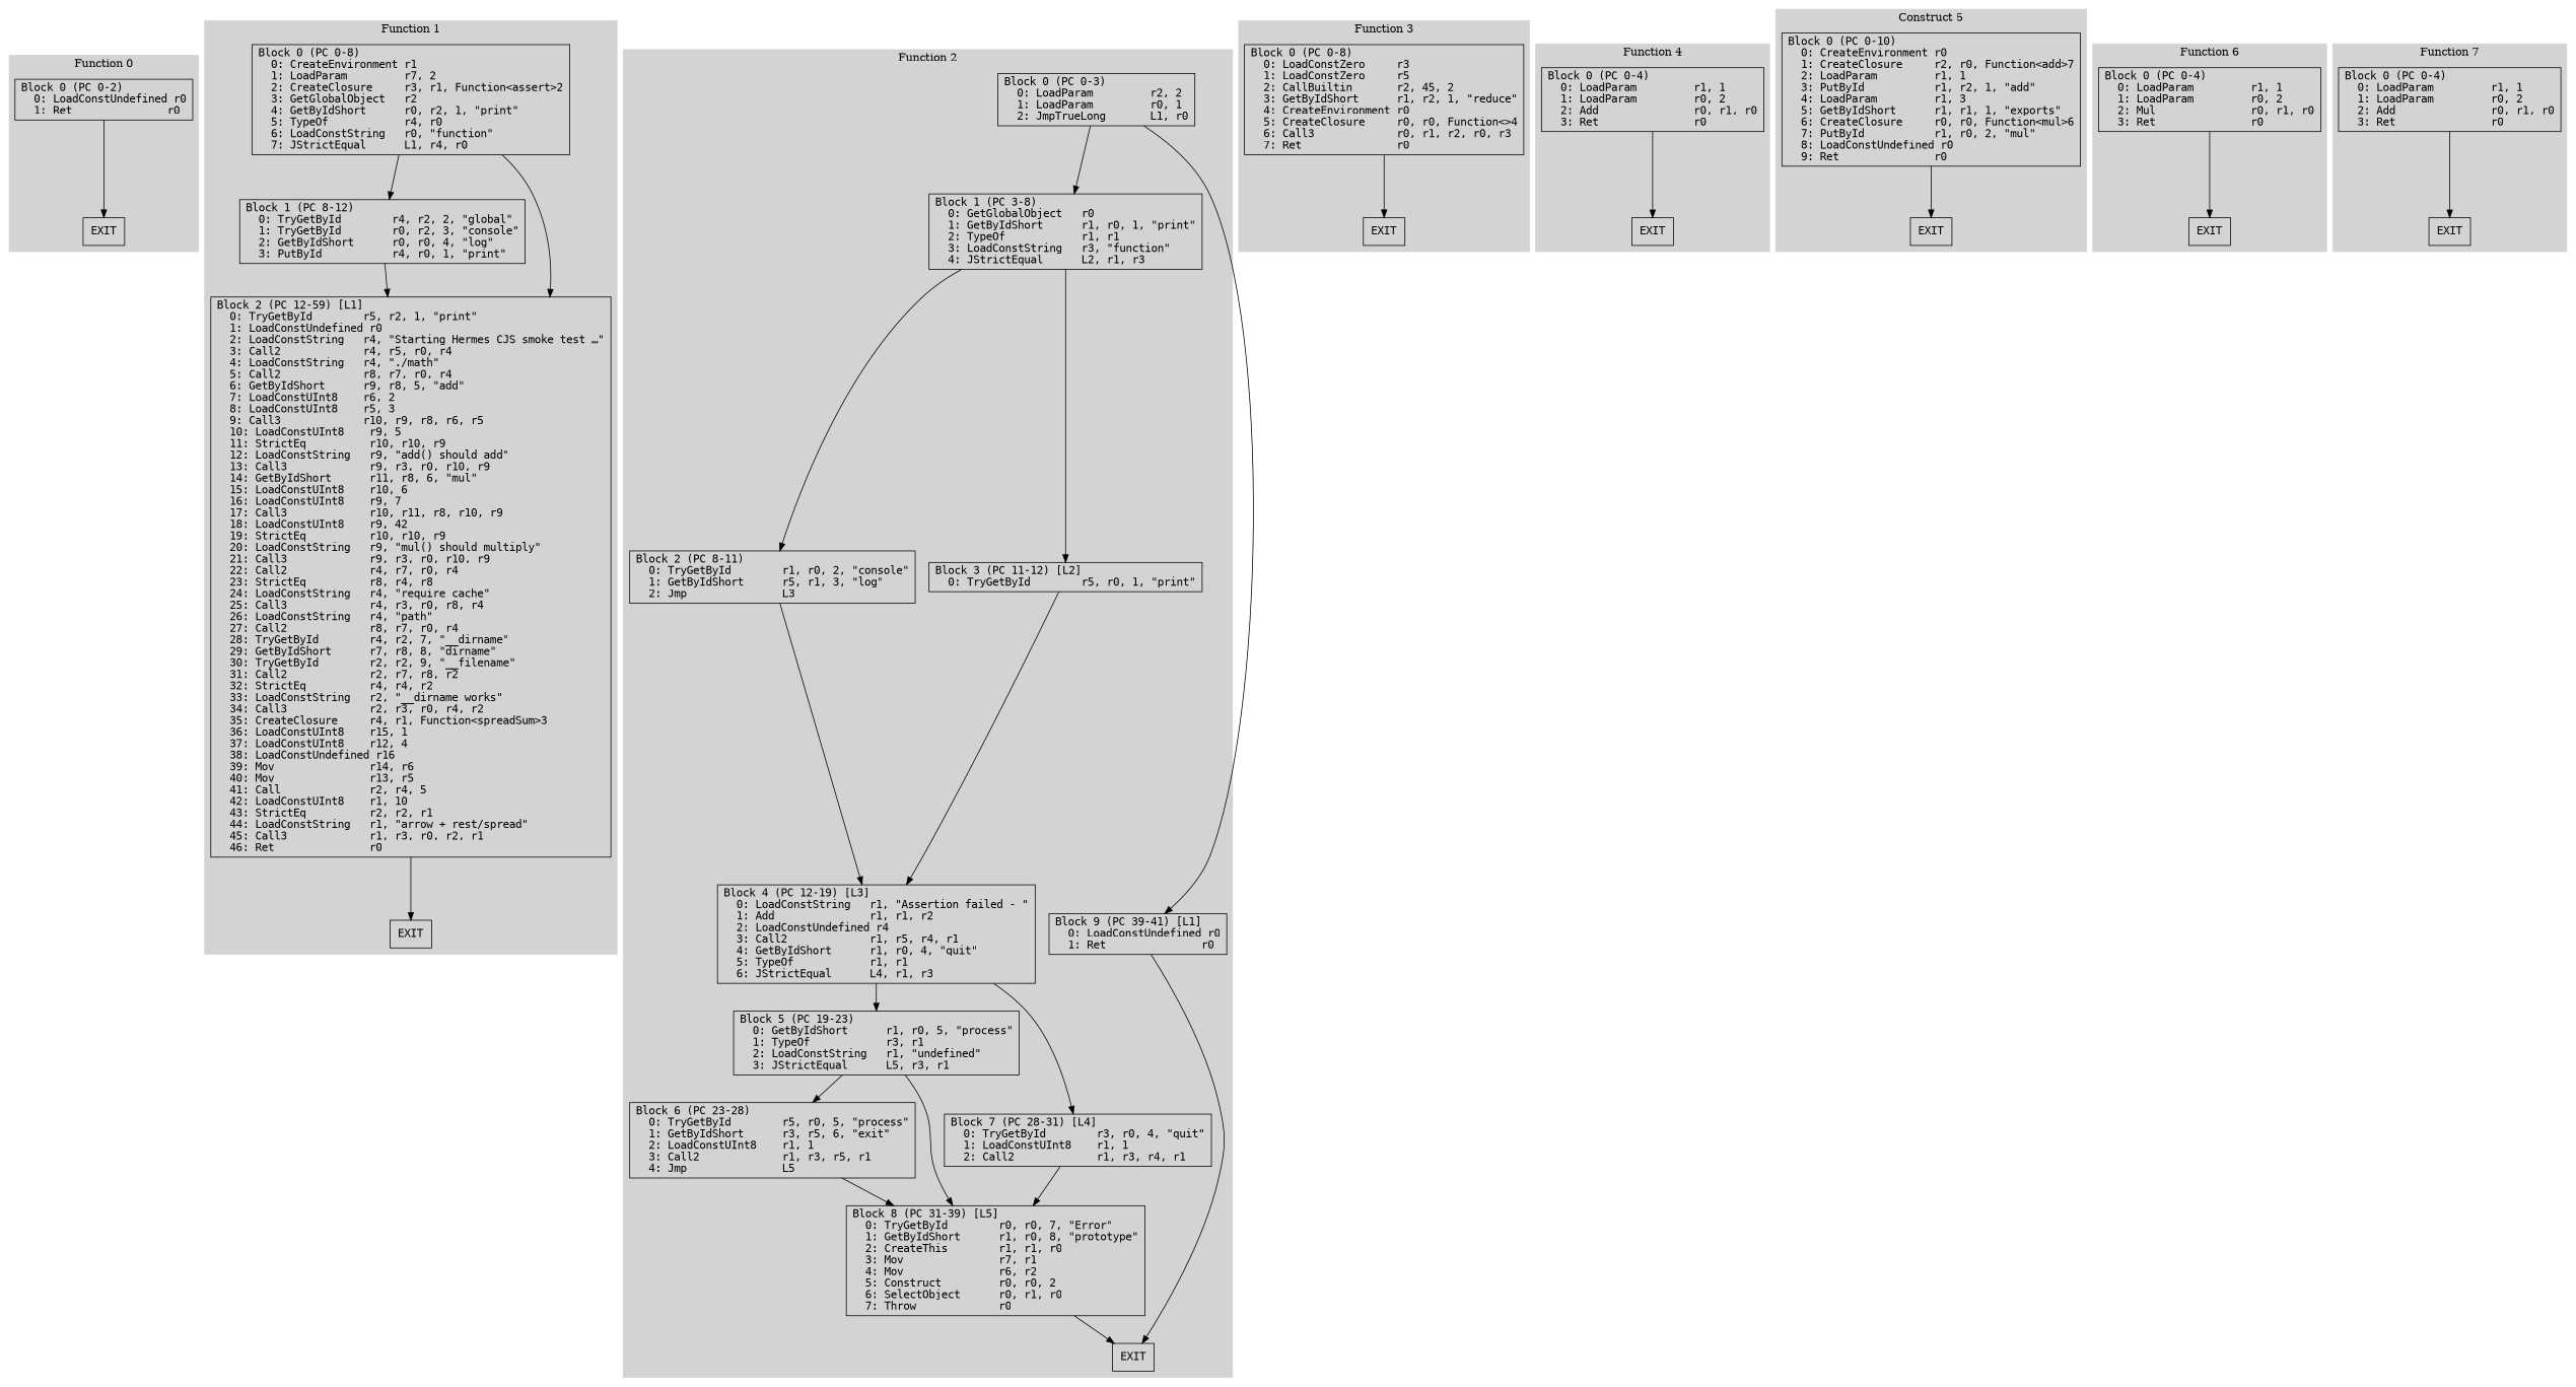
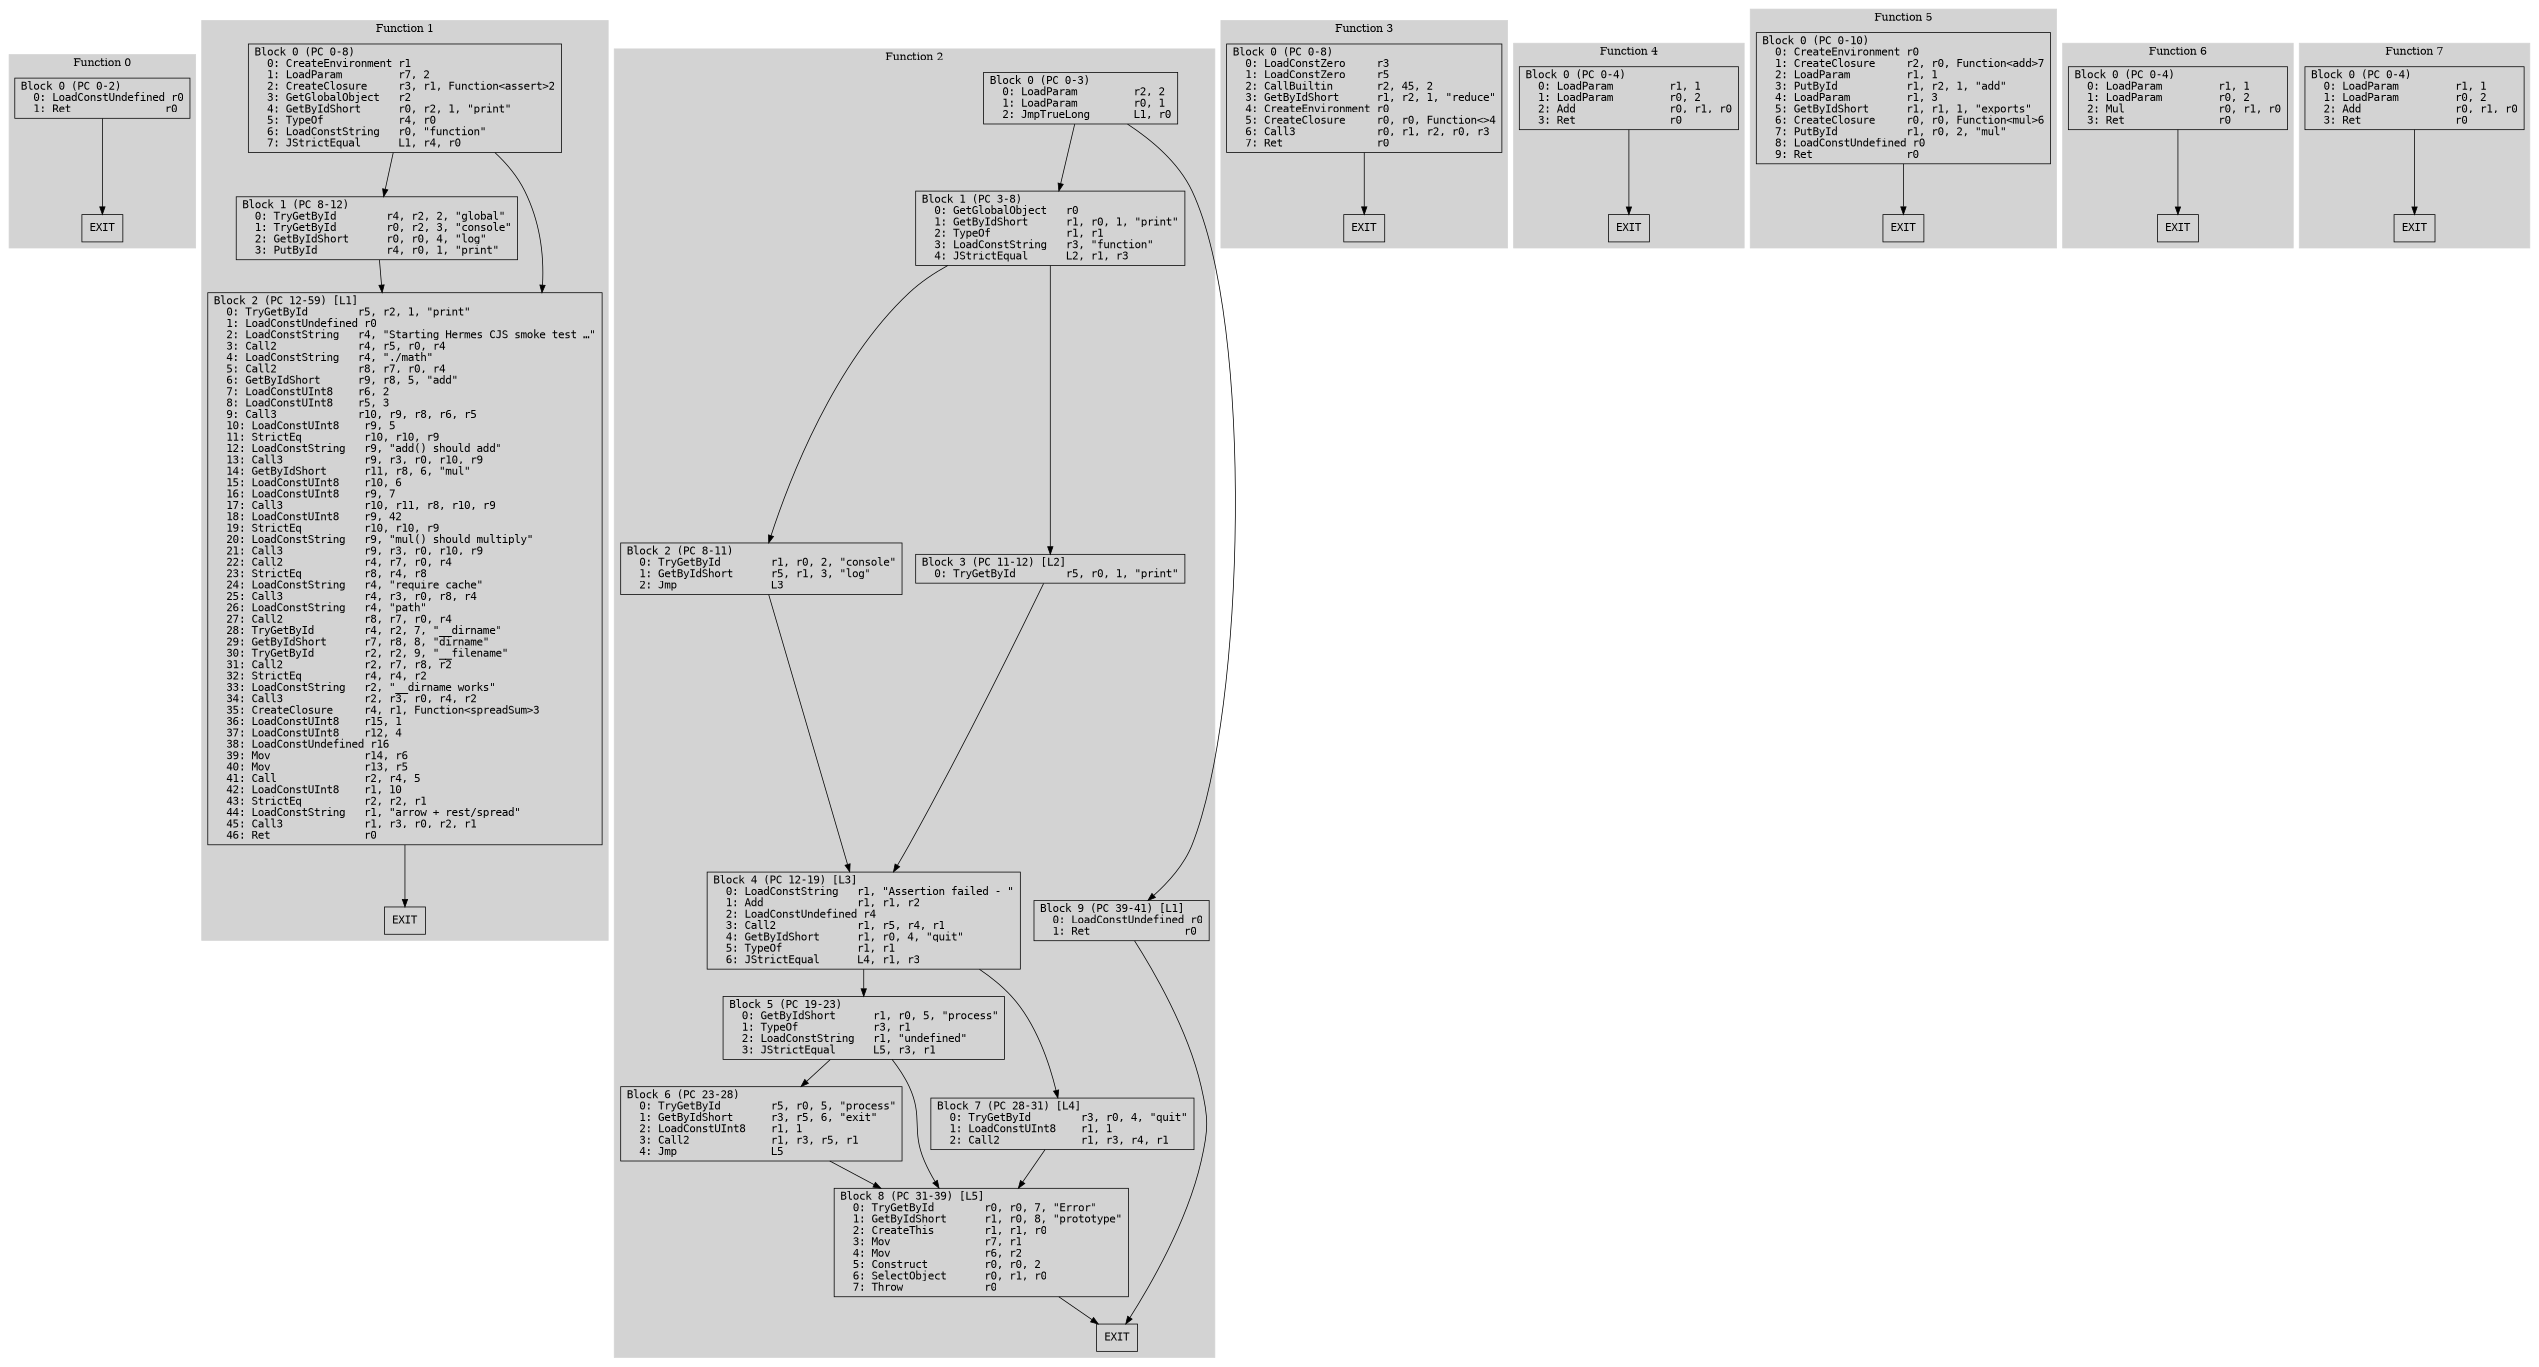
  digraph {
    rankdir=TB
    node [fontname=monospace shape=box]
    n1 [label="Block 0 (PC 0-2)\l  0: LoadConstUndefined r0\l  1: Ret               r0\l"]
    n2 [label=EXIT]
    n3 [label="Block 0 (PC 0-8)\l  0: CreateEnvironment r1\l  1: LoadParam         r7, 2\l  2: CreateClosure     r3, r1, Function<assert>2\l  3: GetGlobalObject   r2\l  4: GetByIdShort      r0, r2, 1, \"print\"\l  5: TypeOf            r4, r0\l  6: LoadConstString   r0, \"function\"\l  7: JStrictEqual      L1, r4, r0\l"]
    n4 [label="Block 1 (PC 8-12)\l  0: TryGetById        r4, r2, 2, \"global\"\l  1: TryGetById        r0, r2, 3, \"console\"\l  2: GetByIdShort      r0, r0, 4, \"log\"\l  3: PutById           r4, r0, 1, \"print\"\l"]
    n5 [label="Block 2 (PC 12-59) [L1]\l  0: TryGetById        r5, r2, 1, \"print\"\l  1: LoadConstUndefined r0\l  2: LoadConstString   r4, \"Starting Hermes CJS smoke test …\"\l  3: Call2             r4, r5, r0, r4\l  4: LoadConstString   r4, \"./math\"\l  5: Call2             r8, r7, r0, r4\l  6: GetByIdShort      r9, r8, 5, \"add\"\l  7: LoadConstUInt8    r6, 2\l  8: LoadConstUInt8    r5, 3\l  9: Call3             r10, r9, r8, r6, r5\l  10: LoadConstUInt8    r9, 5\l  11: StrictEq          r10, r10, r9\l  12: LoadConstString   r9, \"add() should add\"\l  13: Call3             r9, r3, r0, r10, r9\l  14: GetByIdShort      r11, r8, 6, \"mul\"\l  15: LoadConstUInt8    r10, 6\l  16: LoadConstUInt8    r9, 7\l  17: Call3             r10, r11, r8, r10, r9\l  18: LoadConstUInt8    r9, 42\l  19: StrictEq          r10, r10, r9\l  20: LoadConstString   r9, \"mul() should multiply\"\l  21: Call3             r9, r3, r0, r10, r9\l  22: Call2             r4, r7, r0, r4\l  23: StrictEq          r8, r4, r8\l  24: LoadConstString   r4, \"require cache\"\l  25: Call3             r4, r3, r0, r8, r4\l  26: LoadConstString   r4, \"path\"\l  27: Call2             r8, r7, r0, r4\l  28: TryGetById        r4, r2, 7, \"__dirname\"\l  29: GetByIdShort      r7, r8, 8, \"dirname\"\l  30: TryGetById        r2, r2, 9, \"__filename\"\l  31: Call2             r2, r7, r8, r2\l  32: StrictEq          r4, r4, r2\l  33: LoadConstString   r2, \"__dirname works\"\l  34: Call3             r2, r3, r0, r4, r2\l  35: CreateClosure     r4, r1, Function<spreadSum>3\l  36: LoadConstUInt8    r15, 1\l  37: LoadConstUInt8    r12, 4\l  38: LoadConstUndefined r16\l  39: Mov               r14, r6\l  40: Mov               r13, r5\l  41: Call              r2, r4, 5\l  42: LoadConstUInt8    r1, 10\l  43: StrictEq          r2, r2, r1\l  44: LoadConstString   r1, \"arrow + rest/spread\"\l  45: Call3             r1, r3, r0, r2, r1\l  46: Ret               r0\l"]
    n6 [label=EXIT]
    n7 [label="Block 0 (PC 0-3)\l  0: LoadParam         r2, 2\l  1: LoadParam         r0, 1\l  2: JmpTrueLong       L1, r0\l"]
    n8 [label="Block 1 (PC 3-8)\l  0: GetGlobalObject   r0\l  1: GetByIdShort      r1, r0, 1, \"print\"\l  2: TypeOf            r1, r1\l  3: LoadConstString   r3, \"function\"\l  4: JStrictEqual      L2, r1, r3\l"]
    n9 [label="Block 9 (PC 39-41) [L1]\l  0: LoadConstUndefined r0\l  1: Ret               r0\l"]
    n10 [label="Block 2 (PC 8-11)\l  0: TryGetById        r1, r0, 2, \"console\"\l  1: GetByIdShort      r5, r1, 3, \"log\"\l  2: Jmp               L3\l"]
    n11 [label="Block 3 (PC 11-12) [L2]\l  0: TryGetById        r5, r0, 1, \"print\"\l"]
    n12 [label="Block 4 (PC 12-19) [L3]\l  0: LoadConstString   r1, \"Assertion failed ‑ \"\l  1: Add               r1, r1, r2\l  2: LoadConstUndefined r4\l  3: Call2             r1, r5, r4, r1\l  4: GetByIdShort      r1, r0, 4, \"quit\"\l  5: TypeOf            r1, r1\l  6: JStrictEqual      L4, r1, r3\l"]
    n13 [label="Block 5 (PC 19-23)\l  0: GetByIdShort      r1, r0, 5, \"process\"\l  1: TypeOf            r3, r1\l  2: LoadConstString   r1, \"undefined\"\l  3: JStrictEqual      L5, r3, r1\l"]
    n14 [label="Block 7 (PC 28-31) [L4]\l  0: TryGetById        r3, r0, 4, \"quit\"\l  1: LoadConstUInt8    r1, 1\l  2: Call2             r1, r3, r4, r1\l"]
    n15 [label="Block 6 (PC 23-28)\l  0: TryGetById        r5, r0, 5, \"process\"\l  1: GetByIdShort      r3, r5, 6, \"exit\"\l  2: LoadConstUInt8    r1, 1\l  3: Call2             r1, r3, r5, r1\l  4: Jmp               L5\l"]
    n16 [label="Block 8 (PC 31-39) [L5]\l  0: TryGetById        r0, r0, 7, \"Error\"\l  1: GetByIdShort      r1, r0, 8, \"prototype\"\l  2: CreateThis        r1, r1, r0\l  3: Mov               r7, r1\l  4: Mov               r6, r2\l  5: Construct         r0, r0, 2\l  6: SelectObject      r0, r1, r0\l  7: Throw             r0\l"]
    n17 [label=EXIT]
    n18 [label="Block 0 (PC 0-8)\l  0: LoadConstZero     r3\l  1: LoadConstZero     r5\l  2: CallBuiltin       r2, 45, 2\l  3: GetByIdShort      r1, r2, 1, \"reduce\"\l  4: CreateEnvironment r0\l  5: CreateClosure     r0, r0, Function<>4\l  6: Call3             r0, r1, r2, r0, r3\l  7: Ret               r0\l"]
    n19 [label=EXIT]
    n20 [label="Block 0 (PC 0-4)\l  0: LoadParam         r1, 1\l  1: LoadParam         r0, 2\l  2: Add               r0, r1, r0\l  3: Ret               r0\l"]
    n21 [label=EXIT]
    n22 [label="Block 0 (PC 0-10)\l  0: CreateEnvironment r0\l  1: CreateClosure     r2, r0, Function<add>7\l  2: LoadParam         r1, 1\l  3: PutById           r1, r2, 1, \"add\"\l  4: LoadParam         r1, 3\l  5: GetByIdShort      r1, r1, 1, \"exports\"\l  6: CreateClosure     r0, r0, Function<mul>6\l  7: PutById           r1, r0, 2, \"mul\"\l  8: LoadConstUndefined r0\l  9: Ret               r0\l"]
    n23 [label=EXIT]
    n24 [label="Block 0 (PC 0-4)\l  0: LoadParam         r1, 1\l  1: LoadParam         r0, 2\l  2: Mul               r0, r1, r0\l  3: Ret               r0\l"]
    n25 [label=EXIT]
    n26 [label="Block 0 (PC 0-4)\l  0: LoadParam         r1, 1\l  1: LoadParam         r0, 2\l  2: Add               r0, r1, r0\l  3: Ret               r0\l"]
    n27 [label=EXIT]
    subgraph cluster_1 {
      color=lightgrey
      label="Function 0"
      style=filled
      n1
      n2
    }
    subgraph cluster_2 {
      color=lightgrey
      label="Function 1"
      style=filled
      n3
      n4
      n5
      n6
    }
    subgraph cluster_3 {
      color=lightgrey
      label="Function 2"
      style=filled
      n7
      n8
      n9
      n10
      n11
      n12
      n13
      n14
      n15
      n16
      n17
    }
    subgraph cluster_4 {
      color=lightgrey
      label="Function 3"
      style=filled
      n18
      n19
    }
    subgraph cluster_5 {
      color=lightgrey
      label="Function 4"
      style=filled
      n20
      n21
    }
    subgraph cluster_6 {
      color=lightgrey
-     label="Construct 5"
+     label="Function 5"
      style=filled
      n22
      n23
    }
    subgraph cluster_7 {
      color=lightgrey
      label="Function 6"
      style=filled
      n24
      n25
    }
    subgraph cluster_8 {
      color=lightgrey
      label="Function 7"
      style=filled
      n26
      n27
    }
    n1 -> n2
    n3 -> n4
    n3 -> n5
    n4 -> n5
    n5 -> n6
    n7 -> n8
    n7 -> n9
    n8 -> n10
    n8 -> n11
    n9 -> n17
    n10 -> n12
    n11 -> n12
    n12 -> n13
    n12 -> n14
    n13 -> n15
    n13 -> n16
    n14 -> n16
    n15 -> n16
    n16 -> n17
    n18 -> n19
    n20 -> n21
    n22 -> n23
    n24 -> n25
    n26 -> n27
  }
